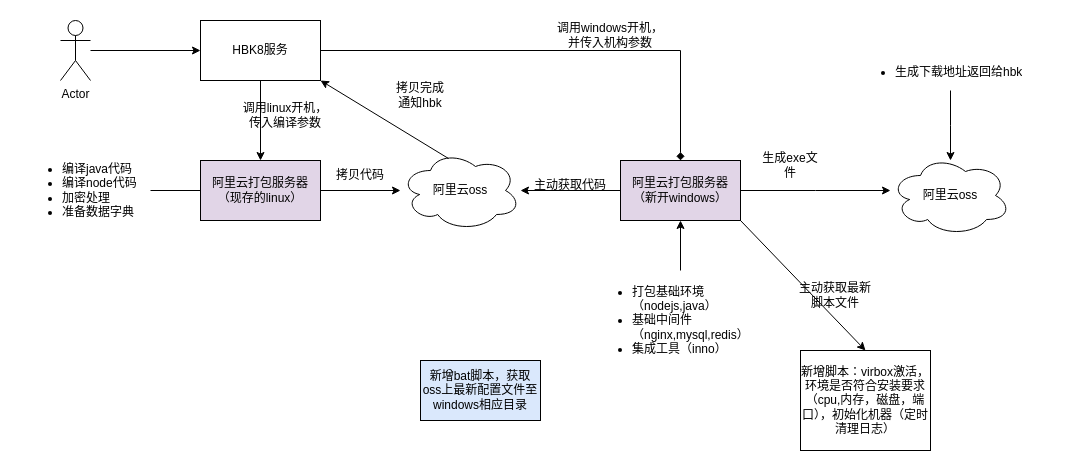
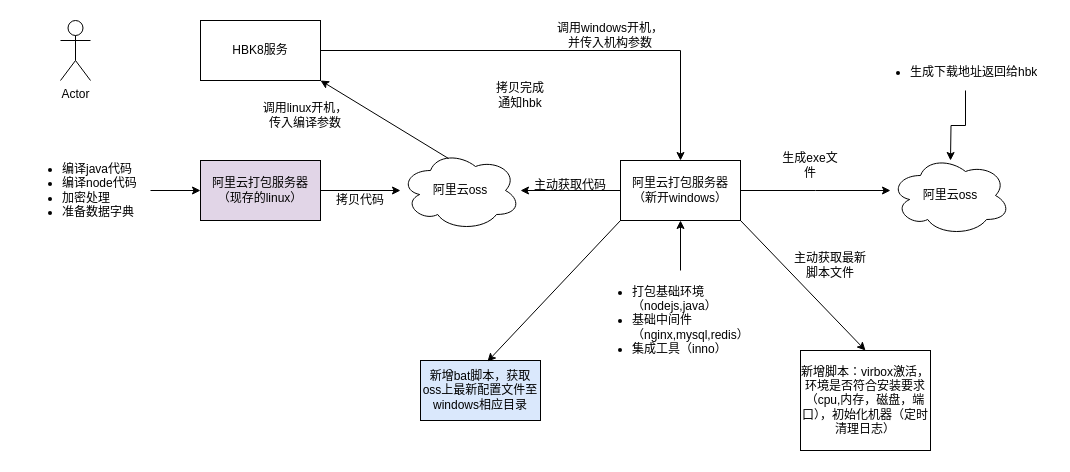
  <mxCell id="0" />
  <mxCell id="1" parent="0" />
- <mxCell id="2" value="" style="edgeStyle=orthogonalEdgeStyle;rounded=0;orthogonalLoop=1;jettySize=auto;html=1;" edge="1" parent="1" source="4" target="6"><mxGeometry relative="1" as="geometry" /></mxCell>
- <mxCell id="3" style="edgeStyle=orthogonalEdgeStyle;rounded=0;orthogonalLoop=1;jettySize=auto;html=1;entryX=0.5;entryY=0;entryDx=0;entryDy=0;endArrow=diamond;" edge="1" parent="1" source="4" target="13"><mxGeometry relative="1" as="geometry" /></mxCell>
+ <mxCell id="3" style="edgeStyle=orthogonalEdgeStyle;rounded=0;orthogonalLoop=1;jettySize=auto;html=1;entryX=0.5;entryY=0;entryDx=0;entryDy=0;" edge="1" parent="1" source="4" target="13"><mxGeometry relative="1" as="geometry" /></mxCell>
  <mxCell id="4" value="HBK8服务" style="rounded=0;whiteSpace=wrap;html=1;" vertex="1" parent="1"><mxGeometry x="200" y="20" width="120" height="60" as="geometry" /></mxCell>
  <mxCell id="5" value="" style="edgeStyle=orthogonalEdgeStyle;rounded=0;orthogonalLoop=1;jettySize=auto;html=1;" edge="1" parent="1" source="6" target="24"><mxGeometry relative="1" as="geometry" /></mxCell>
  <mxCell id="6" value="阿里云打包服务器（现存的linux）" style="rounded=0;whiteSpace=wrap;html=1;fillColor=#e1d5e7;" vertex="1" parent="1"><mxGeometry x="200" y="160" width="120" height="60" as="geometry" /></mxCell>
- <mxCell id="7" value="" style="edgeStyle=orthogonalEdgeStyle;rounded=0;orthogonalLoop=1;jettySize=auto;html=1;" edge="1" parent="1" source="8" target="4"><mxGeometry relative="1" as="geometry" /></mxCell>
  <mxCell id="8" value="Actor" style="shape=umlActor;verticalLabelPosition=bottom;verticalAlign=top;html=1;outlineConnect=0;" vertex="1" parent="1"><mxGeometry x="60" y="20" width="30" height="60" as="geometry" /></mxCell>
  <mxCell id="9" value="" style="edgeStyle=orthogonalEdgeStyle;rounded=0;orthogonalLoop=1;jettySize=auto;html=1;" edge="1" parent="1" source="10" target="13"><mxGeometry relative="1" as="geometry" /></mxCell>
  <mxCell id="10" value="&lt;ul&gt;&lt;li&gt;打包基础环境（nodejs,java）&lt;/li&gt;&lt;li&gt;基础中间件（nginx,mysql,redis）&lt;/li&gt;&lt;li&gt;集成工具（inno）&lt;/li&gt;&lt;/ul&gt;" style="text;strokeColor=none;fillColor=none;html=1;whiteSpace=wrap;verticalAlign=middle;overflow=hidden;" vertex="1" parent="1"><mxGeometry x="590" y="270" width="180" height="100" as="geometry" /></mxCell>
  <mxCell id="11" value="" style="edgeStyle=orthogonalEdgeStyle;rounded=0;orthogonalLoop=1;jettySize=auto;html=1;" edge="1" parent="1" source="13"><mxGeometry relative="1" as="geometry"><mxPoint x="890" y="190" as="targetPoint" /></mxGeometry></mxCell>
  <mxCell id="12" value="" style="edgeStyle=orthogonalEdgeStyle;rounded=0;orthogonalLoop=1;jettySize=auto;html=1;" edge="1" parent="1" source="13" target="24"><mxGeometry relative="1" as="geometry" /></mxCell>
- <mxCell id="13" value="阿里云打包服务器（新开windows）" style="rounded=0;whiteSpace=wrap;html=1;fillColor=#e1d5e7;" vertex="1" parent="1"><mxGeometry x="620" y="160" width="120" height="60" as="geometry" /></mxCell>
- <mxCell id="14" value="拷贝代码" style="text;html=1;strokeColor=none;fillColor=none;align=center;verticalAlign=middle;whiteSpace=wrap;rounded=0;" vertex="1" parent="1"><mxGeometry x="330" y="160" width="60" height="30" as="geometry" /></mxCell>
- <mxCell id="15" value="" style="edgeStyle=orthogonalEdgeStyle;rounded=0;orthogonalLoop=1;jettySize=auto;html=1;endArrow=none;" edge="1" parent="1" source="16" target="6"><mxGeometry relative="1" as="geometry" /></mxCell>
+ <mxCell id="13" value="阿里云打包服务器（新开windows）" style="rounded=0;whiteSpace=wrap;html=1;" vertex="1" parent="1"><mxGeometry x="620" y="160" width="120" height="60" as="geometry" /></mxCell>
+ <mxCell id="14" value="拷贝代码" style="text;html=1;strokeColor=none;fillColor=none;align=center;verticalAlign=middle;whiteSpace=wrap;rounded=0;" vertex="1" parent="1"><mxGeometry x="330" y="185" width="60" height="30" as="geometry" /></mxCell>
+ <mxCell id="15" value="" style="edgeStyle=orthogonalEdgeStyle;rounded=0;orthogonalLoop=1;jettySize=auto;html=1;" edge="1" parent="1" source="16" target="6"><mxGeometry relative="1" as="geometry" /></mxCell>
  <mxCell id="16" value="&lt;ul&gt;&lt;li&gt;编译java代码&lt;/li&gt;&lt;li&gt;编译node代码&lt;/li&gt;&lt;li&gt;加密处理&lt;/li&gt;&lt;li&gt;准备数据字典&lt;/li&gt;&lt;/ul&gt;" style="text;strokeColor=none;fillColor=none;html=1;whiteSpace=wrap;verticalAlign=middle;overflow=hidden;" vertex="1" parent="1"><mxGeometry y="145" width="130" height="90" as="geometry" x="20" /></mxCell>
- <mxCell id="17" value="生成exe文件" style="text;html=1;strokeColor=none;fillColor=none;align=center;verticalAlign=middle;whiteSpace=wrap;rounded=0;" vertex="1" parent="1"><mxGeometry x="760" y="150" width="60" height="30" as="geometry" /></mxCell>
+ <mxCell id="17" value="生成exe文件" style="text;html=1;strokeColor=none;fillColor=none;align=center;verticalAlign=middle;whiteSpace=wrap;rounded=0;" vertex="1" parent="1"><mxGeometry x="780" y="150" width="60" height="30" as="geometry" /></mxCell>
  <mxCell id="18" value="" style="edgeStyle=orthogonalEdgeStyle;rounded=0;orthogonalLoop=1;jettySize=auto;html=1;" edge="1" parent="1" source="19"><mxGeometry relative="1" as="geometry"><mxPoint x="950" y="160" as="targetPoint" /></mxGeometry></mxCell>
- <mxCell id="19" value="&lt;ul&gt;&lt;li&gt;生成下载地址返回给hbk&lt;/li&gt;&lt;/ul&gt;" style="text;strokeColor=none;fillColor=none;html=1;whiteSpace=wrap;verticalAlign=middle;overflow=hidden;" vertex="1" parent="1"><mxGeometry x="852.5" y="50" width="195" height="40" as="geometry" /></mxCell>
+ <mxCell id="19" value="&lt;ul&gt;&lt;li&gt;生成下载地址返回给hbk&lt;/li&gt;&lt;/ul&gt;" style="text;strokeColor=none;fillColor=none;html=1;whiteSpace=wrap;verticalAlign=middle;overflow=hidden;" vertex="1" parent="1"><mxGeometry x="867.5" y="50" width="195" height="40" as="geometry" /></mxCell>
  <mxCell id="20" value="调用windows开机，并传入机构参数" style="text;html=1;strokeColor=none;fillColor=none;align=center;verticalAlign=middle;whiteSpace=wrap;rounded=0;" vertex="1" parent="1"><mxGeometry x="550" y="20" width="120" height="30" as="geometry" /></mxCell>
- <mxCell id="21" value="调用linux开机，传入编译参数" style="text;html=1;strokeColor=none;fillColor=none;align=center;verticalAlign=middle;whiteSpace=wrap;rounded=0;" vertex="1" parent="1"><mxGeometry x="240" y="100" width="90" height="30" as="geometry" /></mxCell>
+ <mxCell id="21" value="调用linux开机，传入编译参数" style="text;html=1;strokeColor=none;fillColor=none;align=center;verticalAlign=middle;whiteSpace=wrap;rounded=0;" vertex="1" parent="1"><mxGeometry x="260" y="100" width="90" height="30" as="geometry" /></mxCell>
  <mxCell id="22" value="新增bat脚本，获取oss上最新配置文件至windows相应目录" style="rounded=0;whiteSpace=wrap;html=1;fillColor=#dae8fc;" vertex="1" parent="1"><mxGeometry x="420" y="360" width="120" height="60" as="geometry" /></mxCell>
  <mxCell id="23" value="新增脚本：virbox激活，环境是否符合安装要求（cpu,内存，磁盘，端口），初始化机器（定时清理日志）" style="rounded=0;whiteSpace=wrap;html=1;" vertex="1" parent="1"><mxGeometry x="800" y="350" width="130" height="100" as="geometry" /></mxCell>
  <mxCell id="24" value="阿里云oss" style="ellipse;shape=cloud;whiteSpace=wrap;html=1;" vertex="1" parent="1"><mxGeometry x="400" y="150" width="120" height="80" as="geometry" /></mxCell>
  <mxCell id="25" value="阿里云oss" style="ellipse;shape=cloud;whiteSpace=wrap;html=1;" vertex="1" parent="1"><mxGeometry x="890" y="155" width="120" height="80" as="geometry" /></mxCell>
  <mxCell id="26" value="" style="endArrow=classic;html=1;rounded=0;exitX=0.4;exitY=0.1;exitDx=0;exitDy=0;exitPerimeter=0;entryX=1;entryY=1;entryDx=0;entryDy=0;" edge="1" parent="1" source="24" target="4"><mxGeometry width="50" height="50" relative="1" as="geometry"><mxPoint x="410" y="140" as="sourcePoint" /><mxPoint x="460" y="90" as="targetPoint" /></mxGeometry></mxCell>
- <mxCell id="27" value="拷贝完成通知hbk" style="text;html=1;strokeColor=none;fillColor=none;align=center;verticalAlign=middle;whiteSpace=wrap;rounded=0;" vertex="1" parent="1"><mxGeometry x="390" y="80" width="60" height="30" as="geometry" /></mxCell>
+ <mxCell id="27" value="拷贝完成通知hbk" style="text;html=1;strokeColor=none;fillColor=none;align=center;verticalAlign=middle;whiteSpace=wrap;rounded=0;" vertex="1" parent="1"><mxGeometry x="490" y="80" width="60" height="30" as="geometry" /></mxCell>
+ <mxCell id="28" value="" style="endArrow=classic;html=1;rounded=0;exitX=0;exitY=1;exitDx=0;exitDy=0;entryX=0.558;entryY=0.017;entryDx=0;entryDy=0;entryPerimeter=0;" edge="1" parent="1" source="13" target="22"><mxGeometry width="50" height="50" relative="1" as="geometry"><mxPoint x="480" y="320" as="sourcePoint" /><mxPoint x="530" y="270" as="targetPoint" /></mxGeometry></mxCell>
  <mxCell id="29" value="" style="endArrow=classic;html=1;rounded=0;exitX=1;exitY=1;exitDx=0;exitDy=0;entryX=0.5;entryY=0;entryDx=0;entryDy=0;" edge="1" parent="1" source="13" target="23"><mxGeometry width="50" height="50" relative="1" as="geometry"><mxPoint x="800" y="310" as="sourcePoint" /><mxPoint x="850" y="260" as="targetPoint" /></mxGeometry></mxCell>
  <mxCell id="30" value="主动获取代码" style="text;html=1;strokeColor=none;fillColor=none;align=center;verticalAlign=middle;whiteSpace=wrap;rounded=0;" vertex="1" parent="1"><mxGeometry x="530" y="170" width="80" height="30" as="geometry" /></mxCell>
- <mxCell id="31" value="主动获取最新脚本文件" style="text;html=1;strokeColor=none;fillColor=none;align=center;verticalAlign=middle;whiteSpace=wrap;rounded=0;" vertex="1" parent="1"><mxGeometry x="795" y="280" width="80" height="30" as="geometry" /></mxCell>
+ <mxCell id="31" value="主动获取最新脚本文件" style="text;html=1;strokeColor=none;fillColor=none;align=center;verticalAlign=middle;whiteSpace=wrap;rounded=0;" vertex="1" parent="1"><mxGeometry x="790" y="250" width="80" height="30" as="geometry" /></mxCell>
